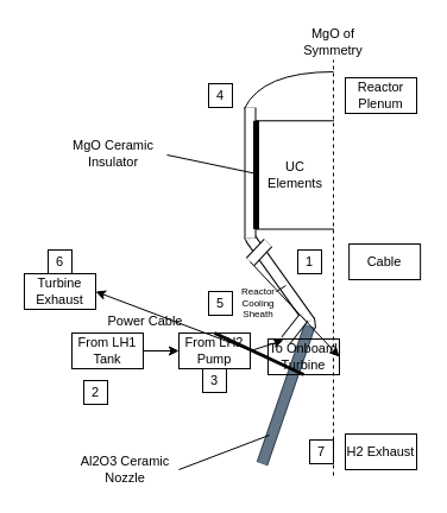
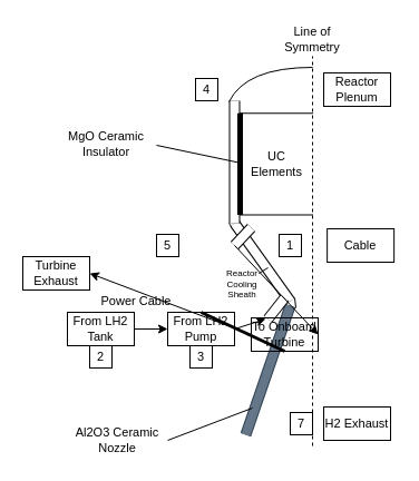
  <mxCell id="0" />
  <mxCell id="1" parent="0" />
  <mxCell id="2" value="" style="endArrow=none;dashed=1;html=1;rounded=0;" parent="1" edge="1"><mxGeometry width="50" height="50" relative="1" as="geometry"><mxPoint x="280" y="400" as="sourcePoint" /><mxPoint x="280" y="50" as="targetPoint" /></mxGeometry></mxCell>
  <mxCell id="3" value="" style="shape=filledEdge;rounded=0;fixDash=1;endArrow=none;strokeWidth=10;fillColor=#647687;labelBackgroundColor=default;sketch=0;strokeColor=#314354;fontFamily=Helvetica;fontSize=11;fontColor=default;html=1;" parent="1" edge="1"><mxGeometry width="60" height="40" relative="1" as="geometry"><mxPoint x="220" y="390" as="sourcePoint" /><mxPoint x="260" y="274" as="targetPoint" /></mxGeometry></mxCell>
  <mxCell id="4" value="" style="shape=filledEdge;rounded=0;fixDash=1;endArrow=none;strokeWidth=10;fillColor=#ffffff;labelBackgroundColor=default;sketch=0;strokeColor=default;fontFamily=Helvetica;fontSize=11;fontColor=default;html=1;" parent="1" edge="1"><mxGeometry width="60" height="40" relative="1" as="geometry"><mxPoint x="210" y="200" as="sourcePoint" /><mxPoint x="260" y="270" as="targetPoint" /></mxGeometry></mxCell>
  <mxCell id="5" value="" style="shape=filledEdge;rounded=0;fixDash=1;endArrow=none;strokeWidth=10;fillColor=#ffffff;labelBackgroundColor=default;sketch=0;strokeColor=default;fontFamily=Helvetica;fontSize=11;fontColor=default;html=1;" parent="1" edge="1"><mxGeometry width="60" height="40" relative="1" as="geometry"><mxPoint x="210" y="200" as="sourcePoint" /><mxPoint x="210" y="90" as="targetPoint" /></mxGeometry></mxCell>
  <mxCell id="6" value="" style="curved=1;endArrow=none;html=1;rounded=0;labelBackgroundColor=default;sketch=0;strokeColor=default;fontFamily=Helvetica;fontSize=11;fontColor=default;shape=connector;endFill=0;" parent="1" edge="1"><mxGeometry width="50" height="50" relative="1" as="geometry"><mxPoint x="205" y="91" as="sourcePoint" /><mxPoint x="280" y="60" as="targetPoint" /><Array as="points"><mxPoint x="220" y="60" /></Array></mxGeometry></mxCell>
  <mxCell id="7" value="" style="endArrow=none;html=1;rounded=0;labelBackgroundColor=default;sketch=0;strokeColor=default;fontFamily=Helvetica;fontSize=11;fontColor=default;shape=connector;" parent="1" edge="1"><mxGeometry width="50" height="50" relative="1" as="geometry"><mxPoint x="205" y="200" as="sourcePoint" /><mxPoint x="207" y="203" as="targetPoint" /></mxGeometry></mxCell>
  <mxCell id="8" value="" style="endArrow=none;html=1;rounded=0;labelBackgroundColor=default;sketch=0;strokeColor=default;fontFamily=Helvetica;fontSize=11;fontColor=default;shape=connector;" parent="1" edge="1"><mxGeometry width="50" height="50" relative="1" as="geometry"><mxPoint x="265" y="276" as="sourcePoint" /><mxPoint x="264" y="267" as="targetPoint" /></mxGeometry></mxCell>
  <mxCell id="9" value="" style="shape=filledEdge;rounded=0;fixDash=1;endArrow=none;strokeWidth=10;fillColor=#ffffff;labelBackgroundColor=default;sketch=0;strokeColor=default;fontFamily=Helvetica;fontSize=11;fontColor=default;html=1;" parent="1" edge="1"><mxGeometry width="60" height="40" relative="1" as="geometry"><mxPoint x="210" y="220" as="sourcePoint" /><mxPoint x="225" y="204" as="targetPoint" /></mxGeometry></mxCell>
  <mxCell id="10" value="" style="shape=partialRectangle;whiteSpace=wrap;html=1;top=0;bottom=0;fillColor=none;fontFamily=Helvetica;fontSize=11;fontColor=default;rotation=90;gradientColor=none;gradientDirection=east;" parent="1" vertex="1"><mxGeometry x="201.88" y="114.38" width="91.25" height="65" as="geometry" /></mxCell>
  <mxCell id="11" value="" style="shape=filledEdge;rounded=0;fixDash=1;endArrow=none;strokeWidth=10;fillColor=#ffffff;labelBackgroundColor=default;sketch=0;strokeColor=default;fontFamily=Helvetica;fontSize=11;fontColor=default;html=1;" parent="1" edge="1"><mxGeometry width="60" height="40" relative="1" as="geometry"><mxPoint x="240.01" y="286" as="sourcePoint" /><mxPoint x="255" y="267" as="targetPoint" /></mxGeometry></mxCell>
- <mxCell id="12" value="MgO of Symmetry" style="text;html=1;strokeColor=none;fillColor=none;align=center;verticalAlign=middle;whiteSpace=wrap;rounded=0;fontFamily=Helvetica;fontSize=11;fontColor=default;" parent="1" vertex="1"><mxGeometry x="250" y="20" width="60" height="30" as="geometry" /></mxCell>
+ <mxCell id="12" value="Line of Symmetry" style="text;html=1;strokeColor=none;fillColor=none;align=center;verticalAlign=middle;whiteSpace=wrap;rounded=0;fontFamily=Helvetica;fontSize=11;fontColor=default;" parent="1" vertex="1"><mxGeometry x="250" y="20" width="60" height="30" as="geometry" /></mxCell>
  <mxCell id="13" value="UC&lt;br&gt;Elements" style="text;html=1;strokeColor=none;fillColor=none;align=center;verticalAlign=middle;whiteSpace=wrap;rounded=0;fontFamily=Helvetica;fontSize=11;fontColor=default;" parent="1" vertex="1"><mxGeometry x="217.51" y="131.88" width="60" height="30" as="geometry" /></mxCell>
  <mxCell id="14" value="" style="endArrow=none;html=1;rounded=0;labelBackgroundColor=default;sketch=0;strokeColor=default;fontFamily=Helvetica;fontSize=11;fontColor=default;shape=connector;exitX=1;exitY=1;exitDx=0;exitDy=0;entryX=0;entryY=1;entryDx=0;entryDy=0;strokeWidth=5;" parent="1" source="10" target="10" edge="1"><mxGeometry width="50" height="50" relative="1" as="geometry"><mxPoint x="220" y="140" as="sourcePoint" /><mxPoint x="270" y="90" as="targetPoint" /></mxGeometry></mxCell>
  <mxCell id="15" value="" style="endArrow=classic;html=1;rounded=0;labelBackgroundColor=default;sketch=0;strokeColor=default;fontFamily=Helvetica;fontSize=11;fontColor=default;shape=connector;exitX=1;exitY=0.5;exitDx=0;exitDy=0;" parent="1" source="16" edge="1"><mxGeometry width="50" height="50" relative="1" as="geometry"><mxPoint x="210" y="300" as="sourcePoint" /><mxPoint x="238" y="286" as="targetPoint" /></mxGeometry></mxCell>
  <mxCell id="16" value="From LH2 Pump" style="text;html=1;strokeColor=default;fillColor=none;align=center;verticalAlign=middle;whiteSpace=wrap;rounded=0;fontFamily=Helvetica;fontSize=11;fontColor=default;" parent="1" vertex="1"><mxGeometry x="150" y="280" width="60" height="30" as="geometry" /></mxCell>
  <mxCell id="17" value="To Onboard Turbine" style="text;html=1;strokeColor=default;fillColor=none;align=center;verticalAlign=middle;whiteSpace=wrap;rounded=0;fontFamily=Helvetica;fontSize=11;fontColor=default;" parent="1" vertex="1"><mxGeometry x="225" y="285" width="60" height="30" as="geometry" /></mxCell>
  <mxCell id="18" value="" style="endArrow=classic;html=1;rounded=0;labelBackgroundColor=default;sketch=0;strokeColor=default;fontFamily=Helvetica;fontSize=11;fontColor=default;shape=connector;entryX=1;entryY=0.5;entryDx=0;entryDy=0;" parent="1" target="17" edge="1"><mxGeometry width="50" height="50" relative="1" as="geometry"><mxPoint x="210" y="220" as="sourcePoint" /><mxPoint x="248" y="296" as="targetPoint" /></mxGeometry></mxCell>
  <mxCell id="19" value="1" style="text;html=1;strokeColor=default;fillColor=none;align=center;verticalAlign=middle;whiteSpace=wrap;rounded=0;fontFamily=Helvetica;fontSize=11;fontColor=default;perimeterSpacing=0;" parent="1" vertex="1"><mxGeometry x="250" y="210" width="20" height="20" as="geometry" /></mxCell>
- <mxCell id="20" value="2" style="text;html=1;strokeColor=default;fillColor=none;align=center;verticalAlign=middle;whiteSpace=wrap;rounded=0;fontFamily=Helvetica;fontSize=11;fontColor=default;perimeterSpacing=0;" parent="1" vertex="1"><mxGeometry x="70" y="320" width="20" height="20" as="geometry" /></mxCell>
- <mxCell id="21" value="From LH1 Tank" style="text;html=1;strokeColor=default;fillColor=none;align=center;verticalAlign=middle;whiteSpace=wrap;rounded=0;fontFamily=Helvetica;fontSize=11;fontColor=default;" parent="1" vertex="1"><mxGeometry x="60" y="280" width="60" height="30" as="geometry" /></mxCell>
+ <mxCell id="20" value="2" style="text;html=1;strokeColor=default;fillColor=none;align=center;verticalAlign=middle;whiteSpace=wrap;rounded=0;fontFamily=Helvetica;fontSize=11;fontColor=default;perimeterSpacing=0;" parent="1" vertex="1"><mxGeometry x="80" y="310" width="20" height="20" as="geometry" /></mxCell>
+ <mxCell id="21" value="From LH2 Tank" style="text;html=1;strokeColor=default;fillColor=none;align=center;verticalAlign=middle;whiteSpace=wrap;rounded=0;fontFamily=Helvetica;fontSize=11;fontColor=default;" parent="1" vertex="1"><mxGeometry x="60" y="280" width="60" height="30" as="geometry" /></mxCell>
  <mxCell id="22" value="3" style="text;html=1;strokeColor=default;fillColor=none;align=center;verticalAlign=middle;whiteSpace=wrap;rounded=0;fontFamily=Helvetica;fontSize=11;fontColor=default;perimeterSpacing=0;" parent="1" vertex="1"><mxGeometry x="170" y="310" width="20" height="20" as="geometry" /></mxCell>
  <mxCell id="23" value="4" style="text;html=1;strokeColor=default;fillColor=none;align=center;verticalAlign=middle;whiteSpace=wrap;rounded=0;fontFamily=Helvetica;fontSize=11;fontColor=default;perimeterSpacing=0;" parent="1" vertex="1"><mxGeometry x="175" y="70" width="20" height="20" as="geometry" /></mxCell>
- <mxCell id="24" value="5" style="text;html=1;strokeColor=default;fillColor=none;align=center;verticalAlign=middle;whiteSpace=wrap;rounded=0;fontFamily=Helvetica;fontSize=11;fontColor=default;perimeterSpacing=0;" parent="1" vertex="1"><mxGeometry x="175" y="245" width="20" height="20" as="geometry" /></mxCell>
+ <mxCell id="24" value="5" style="text;html=1;strokeColor=default;fillColor=none;align=center;verticalAlign=middle;whiteSpace=wrap;rounded=0;fontFamily=Helvetica;fontSize=11;fontColor=default;perimeterSpacing=0;" parent="1" vertex="1"><mxGeometry x="140" y="210" width="20" height="20" as="geometry" /></mxCell>
  <mxCell id="25" value="" style="endArrow=classic;html=1;rounded=0;labelBackgroundColor=default;sketch=0;strokeColor=default;fontFamily=Helvetica;fontSize=11;fontColor=default;shape=connector;exitX=1;exitY=0.5;exitDx=0;exitDy=0;entryX=0;entryY=0.5;entryDx=0;entryDy=0;" parent="1" source="21" target="16" edge="1"><mxGeometry width="50" height="50" relative="1" as="geometry"><mxPoint x="220" y="305" as="sourcePoint" /><mxPoint x="248" y="296" as="targetPoint" /></mxGeometry></mxCell>
  <mxCell id="26" value="Turbine Exhaust" style="text;html=1;strokeColor=default;fillColor=none;align=center;verticalAlign=middle;whiteSpace=wrap;rounded=0;fontFamily=Helvetica;fontSize=11;fontColor=default;" parent="1" vertex="1"><mxGeometry x="20" y="230" width="60" height="30" as="geometry" /></mxCell>
- <mxCell id="27" value="6" style="text;html=1;strokeColor=default;fillColor=none;align=center;verticalAlign=middle;whiteSpace=wrap;rounded=0;fontFamily=Helvetica;fontSize=11;fontColor=default;perimeterSpacing=0;" parent="1" vertex="1"><mxGeometry x="40" y="210" width="20" height="20" as="geometry" /></mxCell>
  <mxCell id="28" value="" style="endArrow=classic;html=1;rounded=0;labelBackgroundColor=default;sketch=0;strokeColor=default;fontFamily=Helvetica;fontSize=11;fontColor=default;shape=connector;entryX=1;entryY=0.5;entryDx=0;entryDy=0;exitX=0;exitY=0.5;exitDx=0;exitDy=0;" parent="1" source="17" target="26" edge="1"><mxGeometry width="50" height="50" relative="1" as="geometry"><mxPoint x="220" y="230" as="sourcePoint" /><mxPoint x="190" y="255" as="targetPoint" /></mxGeometry></mxCell>
  <mxCell id="29" value="7" style="text;html=1;strokeColor=default;fillColor=none;align=center;verticalAlign=middle;whiteSpace=wrap;rounded=0;fontFamily=Helvetica;fontSize=11;fontColor=default;perimeterSpacing=0;" parent="1" vertex="1"><mxGeometry x="260" y="370" width="20" height="20" as="geometry" /></mxCell>
  <mxCell id="30" value="Reactor Plenum" style="text;html=1;strokeColor=default;fillColor=none;align=center;verticalAlign=middle;whiteSpace=wrap;rounded=0;fontFamily=Helvetica;fontSize=11;fontColor=default;" parent="1" vertex="1"><mxGeometry x="290" y="65" width="60" height="30" as="geometry" /></mxCell>
  <mxCell id="31" value="" style="endArrow=none;html=1;rounded=0;labelBackgroundColor=default;sketch=0;strokeColor=default;fontFamily=Helvetica;fontSize=11;fontColor=default;shape=connector;" parent="1" edge="1"><mxGeometry width="50" height="50" relative="1" as="geometry"><mxPoint x="140" y="130" as="sourcePoint" /><mxPoint x="216" y="146" as="targetPoint" /></mxGeometry></mxCell>
  <mxCell id="32" value="Cable" style="text;html=1;strokeColor=default;fillColor=none;align=center;verticalAlign=middle;whiteSpace=wrap;rounded=0;fontFamily=Helvetica;fontSize=11;fontColor=default;" parent="1" vertex="1"><mxGeometry x="293.13" y="205" width="60" height="30" as="geometry" /></mxCell>
  <mxCell id="33" value="" style="endArrow=none;html=1;rounded=0;labelBackgroundColor=default;sketch=0;strokeColor=default;fontFamily=Helvetica;fontSize=11;fontColor=default;shape=connector;exitX=1;exitY=0.5;exitDx=0;exitDy=0;" parent="1" source="34" edge="1"><mxGeometry width="50" height="50" relative="1" as="geometry"><mxPoint x="150" y="390" as="sourcePoint" /><mxPoint x="226" y="366" as="targetPoint" /></mxGeometry></mxCell>
  <mxCell id="34" value="Al2O3 Ceramic Nozzle" style="text;html=1;strokeColor=none;fillColor=none;align=center;verticalAlign=middle;whiteSpace=wrap;rounded=0;fontFamily=Helvetica;fontSize=11;fontColor=default;" parent="1" vertex="1"><mxGeometry x="60" y="380" width="90" height="30" as="geometry" /></mxCell>
  <mxCell id="35" value="MgO Ceramic Insulator" style="text;html=1;strokeColor=none;fillColor=none;align=center;verticalAlign=middle;whiteSpace=wrap;rounded=0;fontFamily=Helvetica;fontSize=11;fontColor=default;" parent="1" vertex="1"><mxGeometry x="50" y="114.38" width="90" height="30" as="geometry" /></mxCell>
  <mxCell id="36" value="H2 Exhaust" style="text;html=1;strokeColor=default;fillColor=none;align=center;verticalAlign=middle;whiteSpace=wrap;rounded=0;fontFamily=Helvetica;fontSize=11;fontColor=default;" parent="1" vertex="1"><mxGeometry x="290" y="365" width="60" height="30" as="geometry" /></mxCell>
  <mxCell id="37" value="" style="endArrow=none;html=1;rounded=0;labelBackgroundColor=default;sketch=0;strokeColor=default;fontFamily=Helvetica;fontSize=11;fontColor=default;shape=connector;exitX=0.5;exitY=1;exitDx=0;exitDy=0;entryX=0.5;entryY=0;entryDx=0;entryDy=0;endFill=0;strokeWidth=3;jumpSize=6;" parent="1" source="17" target="16" edge="1"><mxGeometry width="50" height="50" relative="1" as="geometry"><mxPoint x="220" y="260" as="sourcePoint" /><mxPoint x="270" y="210" as="targetPoint" /></mxGeometry></mxCell>
  <mxCell id="38" value="Power Cable" style="text;html=1;strokeColor=none;fillColor=none;align=center;verticalAlign=middle;whiteSpace=wrap;rounded=0;fontFamily=Helvetica;fontSize=11;fontColor=default;" parent="1" vertex="1"><mxGeometry x="88" y="265" width="67.51" height="10" as="geometry" /></mxCell>
  <mxCell id="39" value="Reactor Cooling Sheath" style="text;html=1;strokeColor=none;fillColor=none;align=center;verticalAlign=middle;whiteSpace=wrap;rounded=0;fontFamily=Helvetica;fontSize=8;fontColor=default;" vertex="1" parent="1"><mxGeometry x="201.88" y="245" width="30" height="20" as="geometry" /></mxCell>
  <mxCell id="40" value="" style="endArrow=none;html=1;rounded=0;labelBackgroundColor=default;sketch=0;strokeColor=default;fontFamily=Helvetica;fontSize=11;fontColor=default;shape=connector;exitX=1;exitY=0;exitDx=0;exitDy=0;endFill=0;" edge="1" parent="1" source="39"><mxGeometry width="50" height="50" relative="1" as="geometry"><mxPoint x="220" y="305" as="sourcePoint" /><mxPoint x="240" y="240" as="targetPoint" /></mxGeometry></mxCell>
